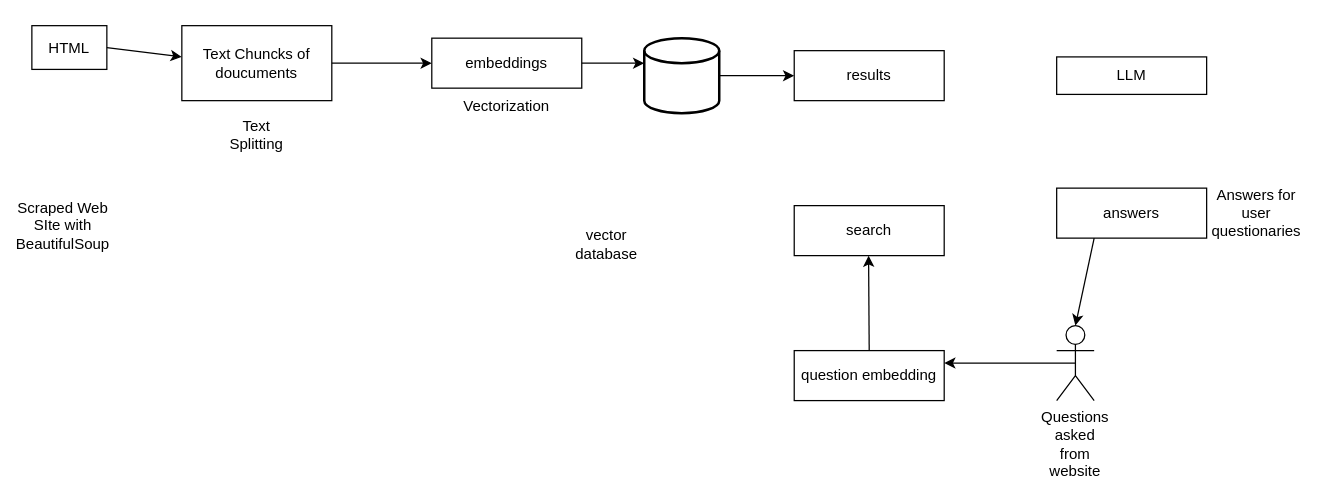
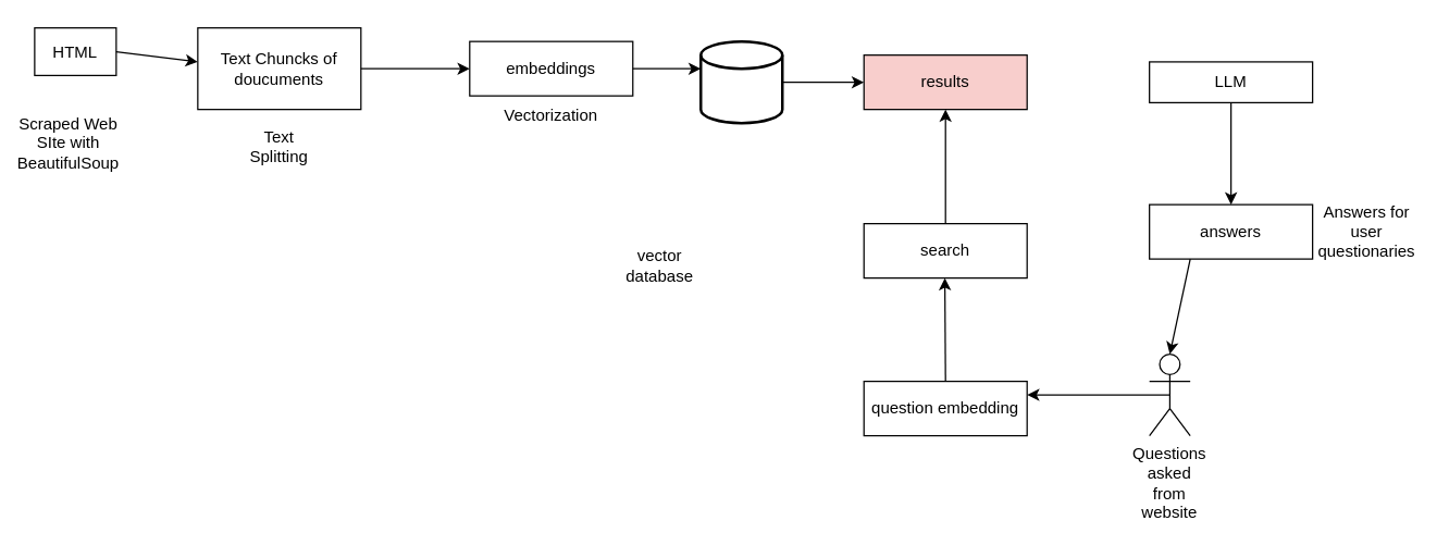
  <mxCell id="0" />
  <mxCell id="1" parent="0" />
  <mxCell id="2" value="HTML" style="whiteSpace=wrap;html=1;aspect=fixed;" vertex="1" parent="1"><mxGeometry x="25" y="20" width="60" height="35" as="geometry" /></mxCell>
- <mxCell id="3" value="Scraped Web SIte with BeautifulSoup" style="text;html=1;align=center;verticalAlign=middle;whiteSpace=wrap;rounded=0;" vertex="1" parent="1"><mxGeometry x="20" y="165" width="60" height="30" as="geometry" /></mxCell>
+ <mxCell id="3" value="Scraped Web SIte with BeautifulSoup" style="text;html=1;align=center;verticalAlign=middle;whiteSpace=wrap;rounded=0;" vertex="1" parent="1"><mxGeometry x="20" y="90" width="60" height="30" as="geometry" /></mxCell>
  <mxCell id="4" value="" style="endArrow=classic;html=1;rounded=0;exitX=1;exitY=0.5;exitDx=0;exitDy=0;" edge="1" parent="1" source="2"><mxGeometry width="50" height="50" relative="1" as="geometry"><mxPoint x="335" y="90" as="sourcePoint" /><mxPoint x="145" y="45" as="targetPoint" /></mxGeometry></mxCell>
  <mxCell id="5" value="Text Chuncks of doucuments" style="rounded=0;whiteSpace=wrap;html=1;" vertex="1" parent="1"><mxGeometry x="145" y="20" width="120" height="60" as="geometry" /></mxCell>
  <mxCell id="6" value="Text Splitting&lt;div&gt;&lt;br&gt;&lt;/div&gt;" style="text;html=1;align=center;verticalAlign=middle;whiteSpace=wrap;rounded=0;" vertex="1" parent="1"><mxGeometry x="175" y="100" width="60" height="30" as="geometry" /></mxCell>
  <mxCell id="7" value="" style="endArrow=classic;html=1;rounded=0;exitX=1;exitY=0.5;exitDx=0;exitDy=0;" edge="1" parent="1" source="5"><mxGeometry width="50" height="50" relative="1" as="geometry"><mxPoint x="335" y="90" as="sourcePoint" /><mxPoint x="345" y="50" as="targetPoint" /></mxGeometry></mxCell>
  <mxCell id="8" value="embeddings" style="rounded=0;whiteSpace=wrap;html=1;" vertex="1" parent="1"><mxGeometry x="345" y="30" width="120" height="40" as="geometry" /></mxCell>
  <mxCell id="9" value="&lt;div&gt;Vectorization&lt;/div&gt;" style="text;html=1;align=center;verticalAlign=middle;whiteSpace=wrap;rounded=0;" vertex="1" parent="1"><mxGeometry x="375" y="70" width="60" height="30" as="geometry" /></mxCell>
  <mxCell id="10" value="" style="endArrow=classic;html=1;rounded=0;exitX=1;exitY=0.5;exitDx=0;exitDy=0;" edge="1" parent="1" source="8"><mxGeometry width="50" height="50" relative="1" as="geometry"><mxPoint x="335" y="90" as="sourcePoint" /><mxPoint x="515" y="50" as="targetPoint" /></mxGeometry></mxCell>
  <mxCell id="11" value="" style="strokeWidth=2;html=1;shape=mxgraph.flowchart.database;whiteSpace=wrap;" vertex="1" parent="1"><mxGeometry x="515" y="30" width="60" height="60" as="geometry" /></mxCell>
  <mxCell id="12" value="&lt;div&gt;vector database&lt;/div&gt;" style="text;html=1;align=center;verticalAlign=middle;whiteSpace=wrap;rounded=0;" vertex="1" parent="1"><mxGeometry x="455" y="180" width="60" height="30" as="geometry" /></mxCell>
  <mxCell id="13" value="" style="endArrow=classic;html=1;rounded=0;exitX=1;exitY=0.5;exitDx=0;exitDy=0;exitPerimeter=0;" edge="1" parent="1" source="11"><mxGeometry width="50" height="50" relative="1" as="geometry"><mxPoint x="335" y="90" as="sourcePoint" /><mxPoint x="635" y="60" as="targetPoint" /></mxGeometry></mxCell>
- <mxCell id="14" value="results" style="rounded=0;whiteSpace=wrap;html=1;" vertex="1" parent="1"><mxGeometry x="635" y="40" width="120" height="40" as="geometry" /></mxCell>
+ <mxCell id="14" value="results" style="rounded=0;whiteSpace=wrap;html=1;fillColor=#f8cecc;" vertex="1" parent="1"><mxGeometry x="635" y="40" width="120" height="40" as="geometry" /></mxCell>
  <mxCell id="15" value="search" style="rounded=0;whiteSpace=wrap;html=1;" vertex="1" parent="1"><mxGeometry x="635" y="164" width="120" height="40" as="geometry" /></mxCell>
  <mxCell id="16" value="question embedding" style="rounded=0;whiteSpace=wrap;html=1;" vertex="1" parent="1"><mxGeometry x="635" y="280" width="120" height="40" as="geometry" /></mxCell>
+ <mxCell id="17" value="" style="endArrow=classic;html=1;rounded=0;exitX=0.5;exitY=0;exitDx=0;exitDy=0;entryX=0.5;entryY=1;entryDx=0;entryDy=0;" edge="1" parent="1" source="15" target="14"><mxGeometry width="50" height="50" relative="1" as="geometry"><mxPoint x="545" y="190" as="sourcePoint" /><mxPoint x="595" y="140" as="targetPoint" /></mxGeometry></mxCell>
  <mxCell id="18" value="" style="endArrow=classic;html=1;rounded=0;entryX=0.5;entryY=1;entryDx=0;entryDy=0;" edge="1" parent="1"><mxGeometry width="50" height="50" relative="1" as="geometry"><mxPoint x="695" y="280" as="sourcePoint" /><mxPoint x="694.5" y="204" as="targetPoint" /></mxGeometry></mxCell>
  <mxCell id="19" value="" style="shape=umlActor;verticalLabelPosition=bottom;verticalAlign=top;html=1;outlineConnect=0;" vertex="1" parent="1"><mxGeometry x="845" y="260" width="30" height="60" as="geometry" /></mxCell>
  <mxCell id="20" value="Questions asked from website" style="text;html=1;align=center;verticalAlign=middle;whiteSpace=wrap;rounded=0;" vertex="1" parent="1"><mxGeometry x="830" y="340" width="60" height="30" as="geometry" /></mxCell>
  <mxCell id="21" value="" style="endArrow=classic;html=1;rounded=0;exitX=0.5;exitY=0.5;exitDx=0;exitDy=0;exitPerimeter=0;entryX=1;entryY=0.25;entryDx=0;entryDy=0;" edge="1" parent="1" source="19" target="16"><mxGeometry width="50" height="50" relative="1" as="geometry"><mxPoint x="545" y="190" as="sourcePoint" /><mxPoint x="595" y="140" as="targetPoint" /></mxGeometry></mxCell>
  <mxCell id="22" value="answers" style="rounded=0;whiteSpace=wrap;html=1;" vertex="1" parent="1"><mxGeometry x="845" y="150" width="120" height="40" as="geometry" /></mxCell>
  <mxCell id="23" value="" style="endArrow=classic;html=1;rounded=0;entryX=0.5;entryY=0;entryDx=0;entryDy=0;entryPerimeter=0;exitX=0.25;exitY=1;exitDx=0;exitDy=0;" edge="1" parent="1" source="22" target="19"><mxGeometry width="50" height="50" relative="1" as="geometry"><mxPoint x="855" y="190" as="sourcePoint" /><mxPoint x="905" y="140" as="targetPoint" /></mxGeometry></mxCell>
  <mxCell id="24" value="Answers for user questionaries" style="text;html=1;align=center;verticalAlign=middle;whiteSpace=wrap;rounded=0;" vertex="1" parent="1"><mxGeometry x="975" y="155" width="60" height="30" as="geometry" /></mxCell>
  <mxCell id="25" value="LLM" style="rounded=0;whiteSpace=wrap;html=1;" vertex="1" parent="1"><mxGeometry x="845" y="45" width="120" height="30" as="geometry" /></mxCell>
+ <mxCell id="26" value="" style="endArrow=classic;html=1;rounded=0;exitX=0.5;exitY=1;exitDx=0;exitDy=0;entryX=0.5;entryY=0;entryDx=0;entryDy=0;" edge="1" parent="1" source="25" target="22"><mxGeometry width="50" height="50" relative="1" as="geometry"><mxPoint x="855" y="190" as="sourcePoint" /><mxPoint x="905" y="140" as="targetPoint" /></mxGeometry></mxCell>
